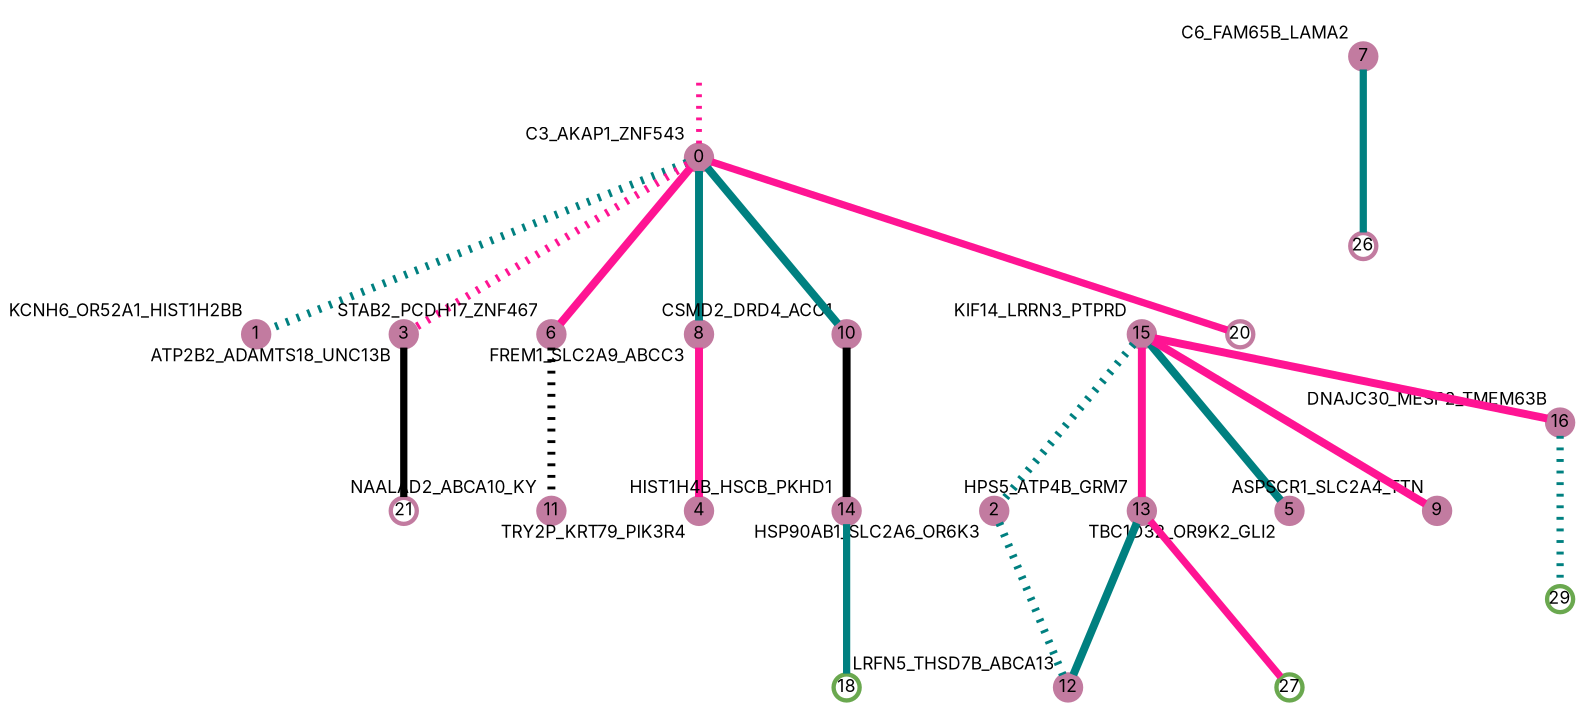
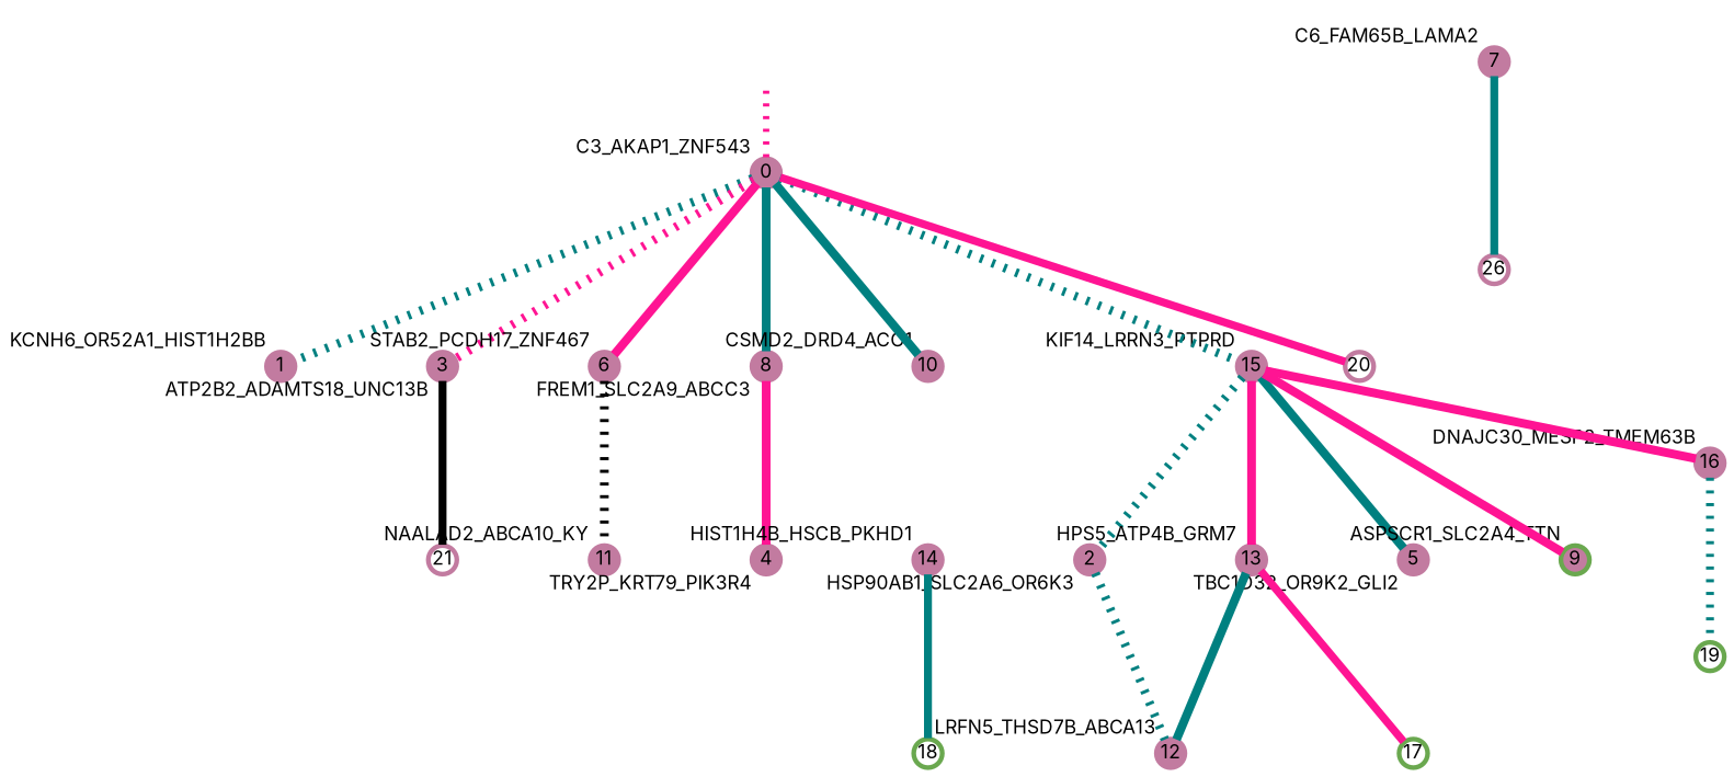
  strict digraph {
    fontname=Inter
    forcelabels=true
    nodesep=0.7
    rankdir=TB
    ranksep=0.6
    splines=false
    node [color="#c27ba0ff" fillcolor="#c27ba0ff" fixedsize=true fontname=Inter fontsize="12pt" penwidth=3 shape=circle style=filled]
    edge [arrowhead=box arrowsize=0 color=teal fontname=Inter minlen=2.0 penwidth=5.5 style=dotted]
    0 [height=0.25 xlabel=C3_AKAP1_ZNF543]
    1 [height=0.25 xlabel=KCNH6_OR52A1_HIST1H2BB]
    3 [height=0.25 xlabel=ATP2B2_ADAMTS18_UNC13B]
    6 [height=0.25 xlabel=STAB2_PCDH17_ZNF467]
    8 [height=0.25 xlabel=FREM1_SLC2A9_ABCC3]
    10 [height=0.25 xlabel=CSMD2_DRD4_ACO1]
    15 [height=0.25 xlabel=KIF14_LRRN3_PTPRD]
    20 [height=0.25 style=solid]
    21 [height=0.25 style=solid]
    11 [height=0.25 xlabel=NAALAD2_ABCA10_KY]
    4 [height=0.25 xlabel=TRY2P_KRT79_PIK3R4]
    14 [height=0.25 xlabel=HIST1H4B_HSCB_PKHD1]
    2 [height=0.25 xlabel=HSP90AB1_SLC2A6_OR6K3]
    13 [height=0.25 xlabel=HPS5_ATP4B_GRM7]
    5 [height=0.25 xlabel=TBC1D32_OR9K2_GLI2]
-   9 [height=0.25 xlabel=ASPSCR1_SLC2A4_TTN]
+   9 [color="#6aa84fff" height=0.25 xlabel=ASPSCR1_SLC2A4_TTN]
    16 [height=0.25 xlabel=DNAJC30_MESP2_TMEM63B]
    18 [color="#6aa84fff" fillcolor="#6aa84fff" height=0.25 style=solid]
    12 [height=0.25 xlabel=LRFN5_THSD7B_ABCA13]
-   17 [color="#6aa84fff" fillcolor="#6aa84fff" height=0.25 style=solid label=27]
-   19 [color="#6aa84fff" fillcolor="#6aa84fff" height=0.25 style=solid label=29]
+   17 [color="#6aa84fff" fillcolor="#6aa84fff" height=0.25 style=solid]
+   19 [color="#6aa84fff" fillcolor="#6aa84fff" height=0.25 style=solid]
    7 [height=0.25 xlabel=C6_FAM65B_LAMA2]
    n23 [height=0.25 label=26 style=solid]
    normal [style=invis xlabel=C3_AKAP1_ZNF543 color="" fillcolor="" fixedsize="" fontsize="" shape=""]
    0 -> 1
    0 -> 3 [color=deeppink]
    0 -> 6 [arrowhead=diamond color=deeppink style=solid]
    0 -> 8 [arrowhead=diamond style=solid]
    0 -> 10 [arrowhead=diamond style=bold]
+   0 -> 15
    0 -> 20 [arrowhead=diamond color=deeppink penwidth=5 style=bold]
    3 -> 21 [arrowhead=diamond color=black penwidth=5 style=solid]
    6 -> 11 [color=black]
    8 -> 4 [color=deeppink style=solid]
-   10 -> 14 [color=black style=solid]
    15 -> 2 [arrowhead=diamond]
    15 -> 13 [color=deeppink style=solid]
    15 -> 5 [arrowhead=diamond style=bold]
    15 -> 9 [color=deeppink style=solid]
    15 -> 16 [color=deeppink minlen=1.0 style=bold]
    14 -> 18 [penwidth=5 style=bold]
    2 -> 12 [arrowhead=diamond]
    13 -> 12 [style=bold]
    13 -> 17 [color=deeppink penwidth=5 style=solid]
    16 -> 19 [arrowhead=diamond penwidth=5]
    7 -> n23 [arrowhead=diamond penwidth=5 style=bold]
    normal -> 0 [arrowhead=diamond color=deeppink penwidth=4 minlen=""]
  }
